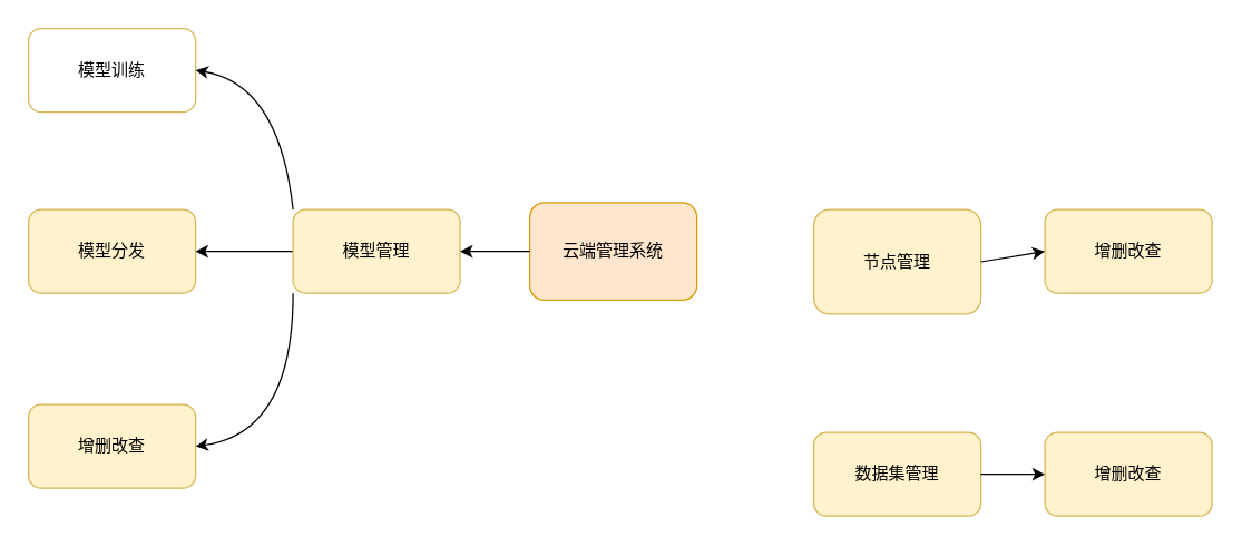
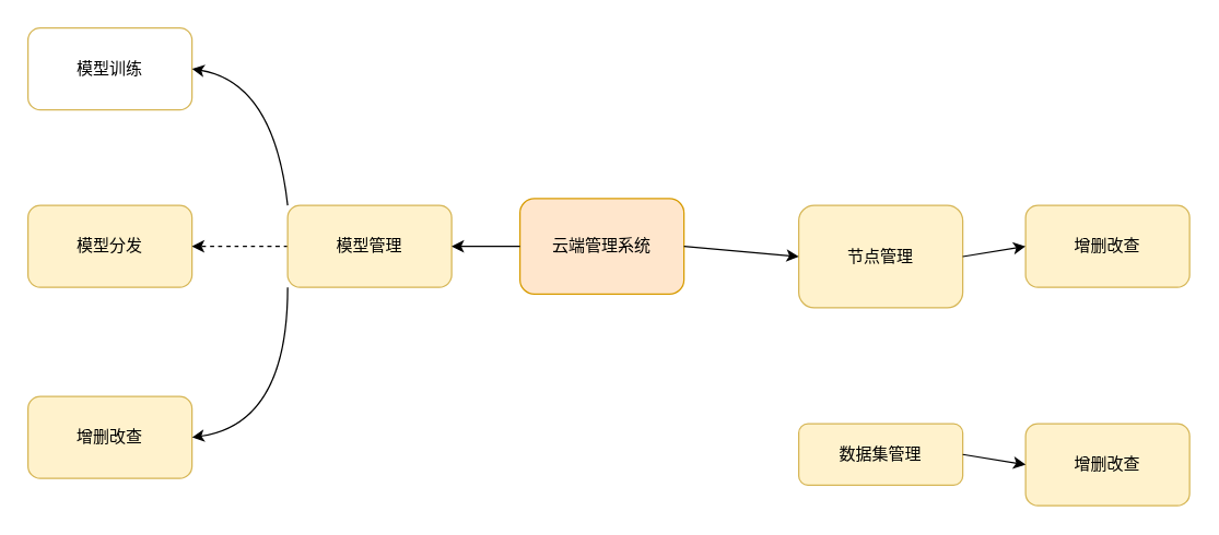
  <mxCell id="0" />
  <mxCell id="1" parent="0" />
  <mxCell id="2" value="云端管理系统" style="rounded=1;whiteSpace=wrap;html=1;fillColor=#ffe6cc;strokeColor=#d79b00;" parent="1" vertex="1"><mxGeometry x="380" y="145" width="120" height="70" as="geometry" /></mxCell>
  <mxCell id="3" value="节点管理" style="rounded=1;whiteSpace=wrap;html=1;fillColor=#fff2cc;strokeColor=#d6b656;" parent="1" vertex="1"><mxGeometry x="584" y="150" width="120" height="75" as="geometry" /></mxCell>
- <mxCell id="4" value="数据集管理" style="rounded=1;whiteSpace=wrap;html=1;fillColor=#fff2cc;strokeColor=#d6b656;" parent="1" vertex="1"><mxGeometry x="584" y="310" width="120" height="60" as="geometry" /></mxCell>
+ <mxCell id="4" value="数据集管理" style="rounded=1;whiteSpace=wrap;html=1;fillColor=#fff2cc;strokeColor=#d6b656;" parent="1" vertex="1"><mxGeometry x="584" y="310" width="120" height="45" as="geometry" /></mxCell>
  <mxCell id="5" value="模型训练" style="rounded=1;whiteSpace=wrap;html=1;fillColor=#ffffff;strokeColor=#d6b656;" parent="1" vertex="1"><mxGeometry x="20" y="20" width="120" height="60" as="geometry" /></mxCell>
  <mxCell id="6" value="模型分发" style="rounded=1;whiteSpace=wrap;html=1;fillColor=#fff2cc;strokeColor=#d6b656;" parent="1" vertex="1"><mxGeometry x="20" y="150" width="120" height="60" as="geometry" /></mxCell>
  <mxCell id="7" value="增删改查" style="rounded=1;whiteSpace=wrap;html=1;fillColor=#fff2cc;strokeColor=#d6b656;" parent="1" vertex="1"><mxGeometry x="20" y="290" width="120" height="60" as="geometry" /></mxCell>
  <mxCell id="8" value="" style="edgeStyle=none;orthogonalLoop=1;jettySize=auto;html=1;rounded=0;curved=1;entryX=1;entryY=0.5;entryDx=0;entryDy=0;exitX=0;exitY=0;exitDx=0;exitDy=0;" edge="1" parent="1" source="17" target="5"><mxGeometry width="80" relative="1" as="geometry"><mxPoint x="200" y="110" as="sourcePoint" /><mxPoint x="610" y="-50" as="targetPoint" /><Array as="points"><mxPoint x="200" y="60" /></Array></mxGeometry></mxCell>
  <mxCell id="9" style="edgeStyle=orthogonalEdgeStyle;rounded=0;orthogonalLoop=1;jettySize=auto;html=1;exitX=0.5;exitY=1;exitDx=0;exitDy=0;" edge="1" parent="1" source="7" target="7"><mxGeometry relative="1" as="geometry" /></mxCell>
  <mxCell id="10" value="" style="edgeStyle=none;orthogonalLoop=1;jettySize=auto;html=1;rounded=0;curved=1;entryX=1;entryY=0.5;entryDx=0;entryDy=0;exitX=0;exitY=1;exitDx=0;exitDy=0;" edge="1" parent="1" source="17" target="7"><mxGeometry width="80" relative="1" as="geometry"><mxPoint x="180" y="320" as="sourcePoint" /><mxPoint x="280" y="280" as="targetPoint" /><Array as="points"><mxPoint x="210" y="310" /></Array></mxGeometry></mxCell>
- <mxCell id="12" value="" style="edgeStyle=none;orthogonalLoop=1;jettySize=auto;html=1;rounded=0;curved=1;entryX=1;entryY=0.5;entryDx=0;entryDy=0;exitX=0;exitY=0.5;exitDx=0;exitDy=0;" edge="1" parent="1" source="17" target="6"><mxGeometry width="80" relative="1" as="geometry"><mxPoint x="140" y="180" as="sourcePoint" /><mxPoint x="510" y="180" as="targetPoint" /><Array as="points" /></mxGeometry></mxCell>
+ <mxCell id="11" value="" style="edgeStyle=none;orthogonalLoop=1;jettySize=auto;html=1;rounded=0;curved=1;exitX=1;exitY=0.5;exitDx=0;exitDy=0;entryX=0;entryY=0.5;entryDx=0;entryDy=0;" edge="1" parent="1" source="2" target="3"><mxGeometry width="80" relative="1" as="geometry"><mxPoint x="520" y="179.5" as="sourcePoint" /><mxPoint x="600" y="179.5" as="targetPoint" /><Array as="points" /></mxGeometry></mxCell>
+ <mxCell id="12" value="" style="edgeStyle=none;orthogonalLoop=1;jettySize=auto;html=1;rounded=0;curved=1;entryX=1;entryY=0.5;entryDx=0;entryDy=0;exitX=0;exitY=0.5;exitDx=0;exitDy=0;dashed=1;" edge="1" parent="1" source="17" target="6"><mxGeometry width="80" relative="1" as="geometry"><mxPoint x="140" y="180" as="sourcePoint" /><mxPoint x="510" y="180" as="targetPoint" /><Array as="points" /></mxGeometry></mxCell>
  <mxCell id="13" value="增删改查" style="rounded=1;whiteSpace=wrap;html=1;fillColor=#fff2cc;strokeColor=#d6b656;" vertex="1" parent="1"><mxGeometry x="750" y="150" width="120" height="60" as="geometry" /></mxCell>
  <mxCell id="14" value="" style="edgeStyle=none;orthogonalLoop=1;jettySize=auto;html=1;rounded=0;curved=1;exitX=1;exitY=0.5;exitDx=0;exitDy=0;entryX=0;entryY=0.5;entryDx=0;entryDy=0;" edge="1" parent="1" source="3" target="13"><mxGeometry width="80" relative="1" as="geometry"><mxPoint x="720" y="180" as="sourcePoint" /><mxPoint x="810" y="179.41" as="targetPoint" /><Array as="points" /></mxGeometry></mxCell>
  <mxCell id="15" value="增删改查" style="rounded=1;whiteSpace=wrap;html=1;fillColor=#fff2cc;strokeColor=#d6b656;" vertex="1" parent="1"><mxGeometry x="750" y="310" width="120" height="60" as="geometry" /></mxCell>
  <mxCell id="16" value="" style="edgeStyle=none;orthogonalLoop=1;jettySize=auto;html=1;rounded=0;curved=1;exitX=1;exitY=0.5;exitDx=0;exitDy=0;entryX=0;entryY=0.5;entryDx=0;entryDy=0;" edge="1" parent="1" source="4" target="15"><mxGeometry width="80" relative="1" as="geometry"><mxPoint x="740" y="329.41" as="sourcePoint" /><mxPoint x="816" y="329.41" as="targetPoint" /><Array as="points" /></mxGeometry></mxCell>
  <mxCell id="17" value="模型管理" style="rounded=1;whiteSpace=wrap;html=1;fillColor=#fff2cc;strokeColor=#d6b656;" vertex="1" parent="1"><mxGeometry x="210" y="150" width="120" height="60" as="geometry" /></mxCell>
  <mxCell id="18" value="" style="edgeStyle=none;orthogonalLoop=1;jettySize=auto;html=1;rounded=0;curved=1;entryX=1;entryY=0.5;entryDx=0;entryDy=0;exitX=0;exitY=0.5;exitDx=0;exitDy=0;" edge="1" parent="1" source="2" target="17"><mxGeometry width="80" relative="1" as="geometry"><mxPoint x="210" y="270" as="sourcePoint" /><mxPoint x="80" y="270" as="targetPoint" /><Array as="points" /></mxGeometry></mxCell>
